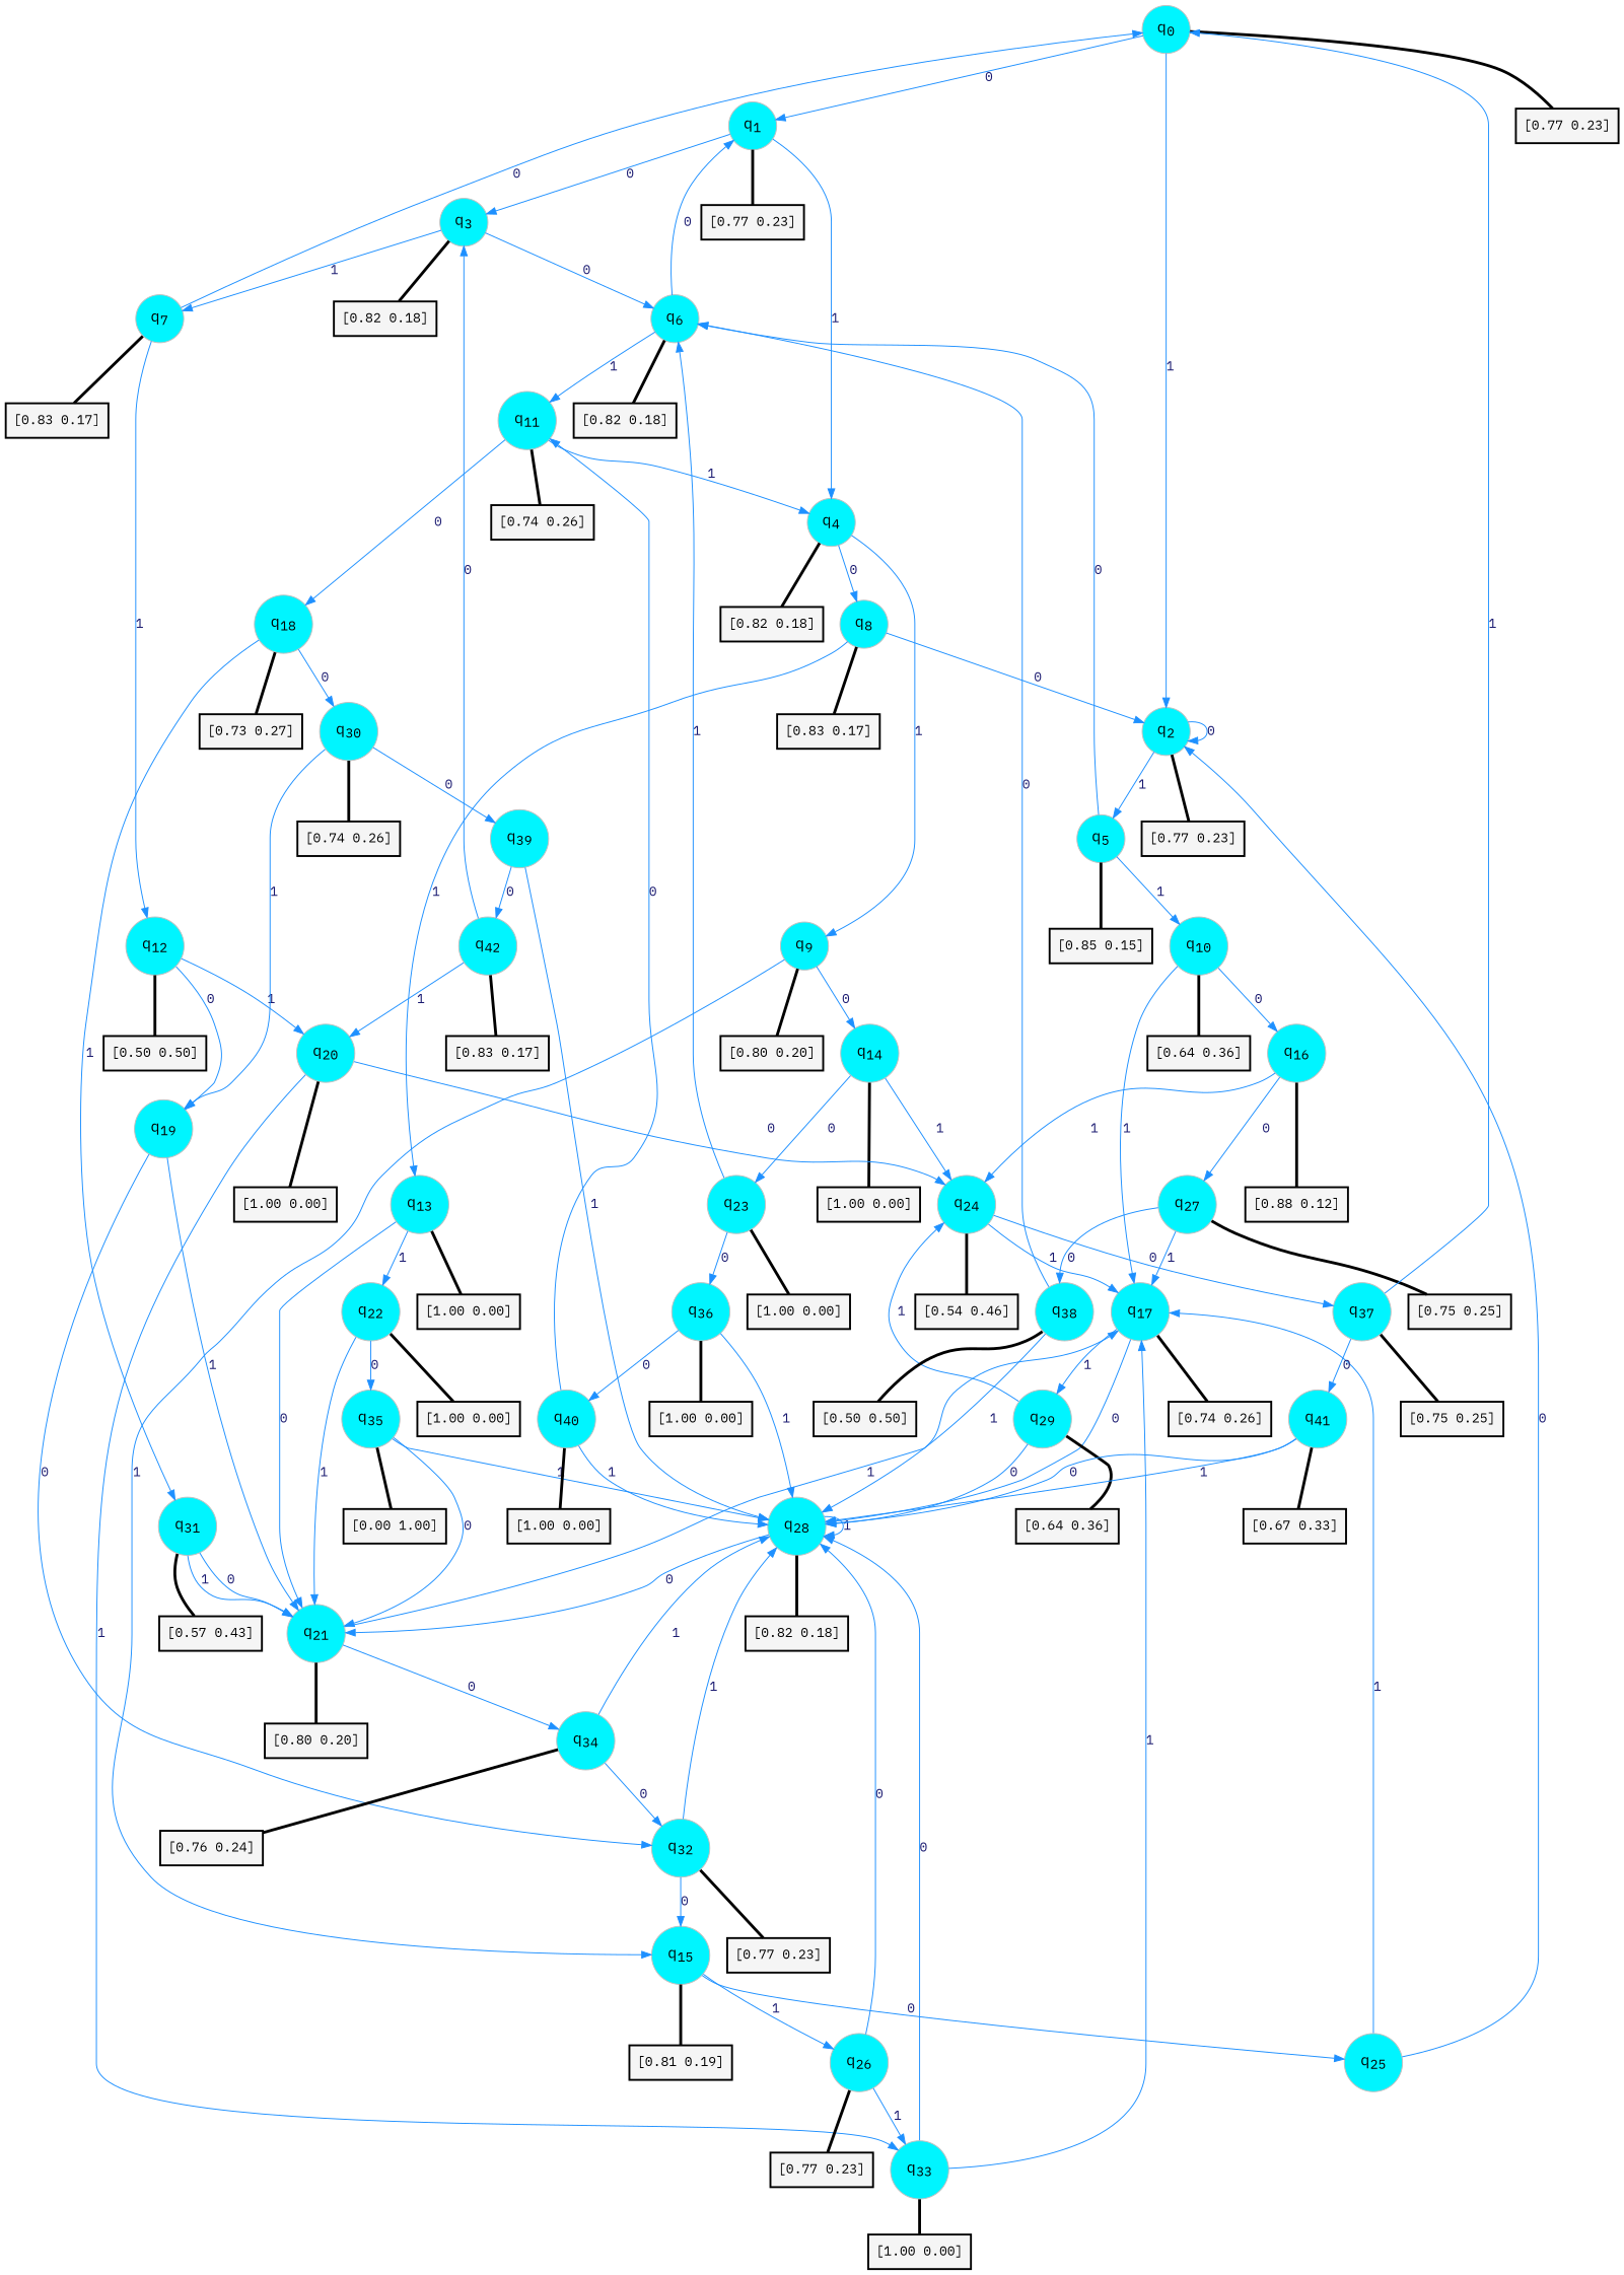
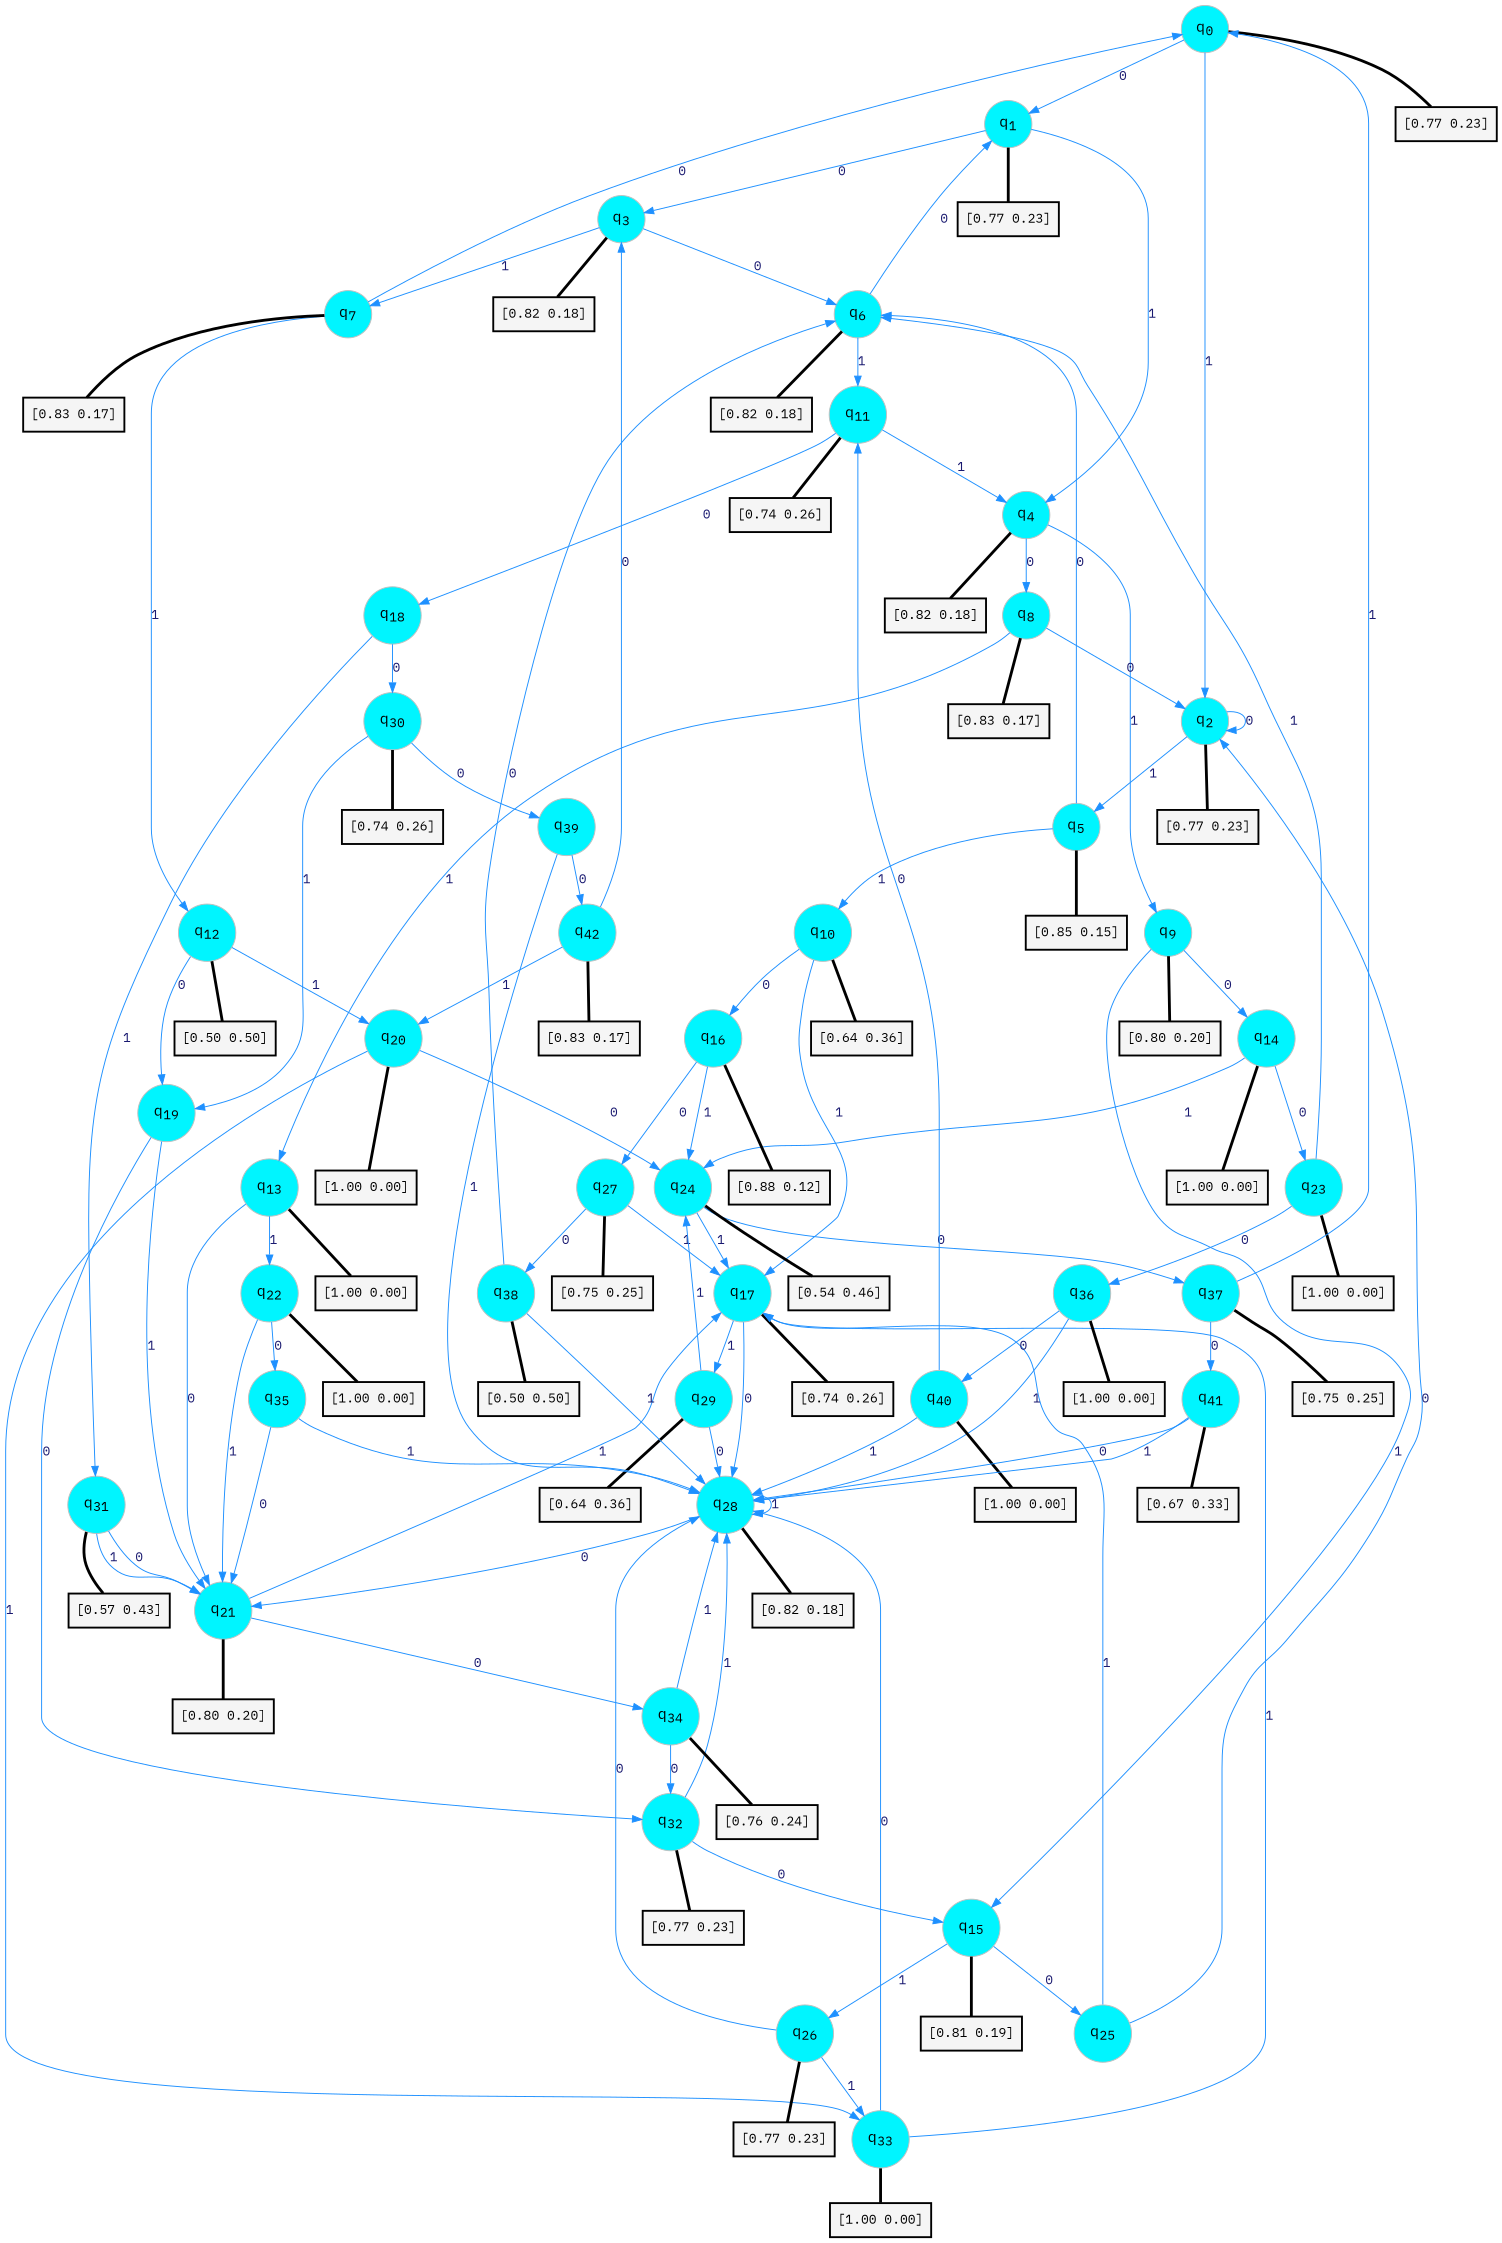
  digraph {
    fontname="IBM Plex Mono"
    rankdir=TD
    node [color=gray fillcolor=turquoise1 fontcolor=black fontname="IBM Plex Mono" fontsize=16 fontweight=bold shape=circle style=filled]
    edge [arrowsize=1 color=dodgerblue1 fontcolor=midnightblue fontname="IBM Plex Mono" fontweight=bold penwidth=1 style=solid weight=20]
    n1 [label=<q<SUB>0</SUB>>]
    n2 [label=<q<SUB>1</SUB>>]
    n3 [label=<q<SUB>2</SUB>>]
    n4 [color=black fillcolor=whitesmoke fontsize=14 label="[0.77 0.23]" penwidth=2 shape=box]
    n5 [label=<q<SUB>3</SUB>>]
    n6 [label=<q<SUB>4</SUB>>]
    n7 [color=black fillcolor=whitesmoke fontsize=14 label="[0.77 0.23]" penwidth=2 shape=box]
    n8 [label=<q<SUB>5</SUB>>]
    n9 [color=black fillcolor=whitesmoke fontsize=14 label="[0.77 0.23]" penwidth=2 shape=box]
    n10 [label=<q<SUB>6</SUB>>]
    n11 [label=<q<SUB>7</SUB>>]
    n12 [color=black fillcolor=whitesmoke fontsize=14 label="[0.82 0.18]" penwidth=2 shape=box]
    n13 [label=<q<SUB>8</SUB>>]
    n14 [label=<q<SUB>9</SUB>>]
    n15 [color=black fillcolor=whitesmoke fontsize=14 label="[0.82 0.18]" penwidth=2 shape=box]
    n16 [label=<q<SUB>10</SUB>>]
    n17 [color=black fillcolor=whitesmoke fontsize=14 label="[0.85 0.15]" penwidth=2 shape=box]
    n18 [label=<q<SUB>11</SUB>>]
    n19 [color=black fillcolor=whitesmoke fontsize=14 label="[0.82 0.18]" penwidth=2 shape=box]
    n20 [label=<q<SUB>12</SUB>>]
    n21 [color=black fillcolor=whitesmoke fontsize=14 label="[0.83 0.17]" penwidth=2 shape=box]
    n22 [label=<q<SUB>13</SUB>>]
    n23 [color=black fillcolor=whitesmoke fontsize=14 label="[0.83 0.17]" penwidth=2 shape=box]
    n24 [label=<q<SUB>14</SUB>>]
    n25 [label=<q<SUB>15</SUB>>]
    n26 [color=black fillcolor=whitesmoke fontsize=14 label="[0.80 0.20]" penwidth=2 shape=box]
    n27 [label=<q<SUB>16</SUB>>]
    n28 [label=<q<SUB>17</SUB>>]
    n29 [color=black fillcolor=whitesmoke fontsize=14 label="[0.64 0.36]" penwidth=2 shape=box]
    n30 [label=<q<SUB>18</SUB>>]
    n31 [color=black fillcolor=whitesmoke fontsize=14 label="[0.74 0.26]" penwidth=2 shape=box]
    n32 [label=<q<SUB>19</SUB>>]
    n33 [label=<q<SUB>20</SUB>>]
    n34 [color=black fillcolor=whitesmoke fontsize=14 label="[0.50 0.50]" penwidth=2 shape=box]
    n35 [label=<q<SUB>21</SUB>>]
    n36 [label=<q<SUB>22</SUB>>]
    n37 [color=black fillcolor=whitesmoke fontsize=14 label="[1.00 0.00]" penwidth=2 shape=box]
    n38 [label=<q<SUB>23</SUB>>]
    n39 [label=<q<SUB>24</SUB>>]
    n40 [color=black fillcolor=whitesmoke fontsize=14 label="[1.00 0.00]" penwidth=2 shape=box]
    n41 [label=<q<SUB>25</SUB>>]
    n42 [label=<q<SUB>26</SUB>>]
    n43 [color=black fillcolor=whitesmoke fontsize=14 label="[0.81 0.19]" penwidth=2 shape=box]
    n44 [label=<q<SUB>27</SUB>>]
    n45 [color=black fillcolor=whitesmoke fontsize=14 label="[0.88 0.12]" penwidth=2 shape=box]
    n46 [label=<q<SUB>28</SUB>>]
    n47 [label=<q<SUB>29</SUB>>]
    n48 [color=black fillcolor=whitesmoke fontsize=14 label="[0.74 0.26]" penwidth=2 shape=box]
    n49 [label=<q<SUB>30</SUB>>]
    n50 [label=<q<SUB>31</SUB>>]
-   n51 [color=black fillcolor=whitesmoke fontsize=14 label="[0.73 0.27]" penwidth=2 shape=box]
    n52 [label=<q<SUB>32</SUB>>]
    n53 [label=<q<SUB>33</SUB>>]
    n54 [color=black fillcolor=whitesmoke fontsize=14 label="[1.00 0.00]" penwidth=2 shape=box]
    n55 [label=<q<SUB>34</SUB>>]
    n56 [color=black fillcolor=whitesmoke fontsize=14 label="[0.80 0.20]" penwidth=2 shape=box]
    n57 [label=<q<SUB>35</SUB>>]
    n58 [color=black fillcolor=whitesmoke fontsize=14 label="[1.00 0.00]" penwidth=2 shape=box]
    n59 [label=<q<SUB>36</SUB>>]
    n60 [color=black fillcolor=whitesmoke fontsize=14 label="[1.00 0.00]" penwidth=2 shape=box]
    n61 [label=<q<SUB>37</SUB>>]
    n62 [color=black fillcolor=whitesmoke fontsize=14 label="[0.54 0.46]" penwidth=2 shape=box]
    n63 [color=black fillcolor=whitesmoke fontsize=14 label="[0.77 0.23]" penwidth=2 shape=box]
    n64 [label=<q<SUB>38</SUB>>]
    n65 [color=black fillcolor=whitesmoke fontsize=14 label="[0.75 0.25]" penwidth=2 shape=box]
    n66 [color=black fillcolor=whitesmoke fontsize=14 label="[0.82 0.18]" penwidth=2 shape=box]
    n67 [color=black fillcolor=whitesmoke fontsize=14 label="[0.64 0.36]" penwidth=2 shape=box]
    n68 [label=<q<SUB>39</SUB>>]
    n69 [color=black fillcolor=whitesmoke fontsize=14 label="[0.74 0.26]" penwidth=2 shape=box]
    n70 [color=black fillcolor=whitesmoke fontsize=14 label="[0.57 0.43]" penwidth=2 shape=box]
    n71 [color=black fillcolor=whitesmoke fontsize=14 label="[0.77 0.23]" penwidth=2 shape=box]
    n72 [color=black fillcolor=whitesmoke fontsize=14 label="[1.00 0.00]" penwidth=2 shape=box]
    n73 [color=black fillcolor=whitesmoke fontsize=14 label="[0.76 0.24]" penwidth=2 shape=box]
-   n74 [color=black fillcolor=whitesmoke fontsize=14 label="[0.00 1.00]" penwidth=2 shape=box]
    n75 [label=<q<SUB>40</SUB>>]
    n76 [color=black fillcolor=whitesmoke fontsize=14 label="[1.00 0.00]" penwidth=2 shape=box]
    n77 [label=<q<SUB>41</SUB>>]
    n78 [color=black fillcolor=whitesmoke fontsize=14 label="[0.75 0.25]" penwidth=2 shape=box]
    n79 [color=black fillcolor=whitesmoke fontsize=14 label="[0.50 0.50]" penwidth=2 shape=box]
    n80 [label=<q<SUB>42</SUB>>]
    n81 [color=black fillcolor=whitesmoke fontsize=14 label="[1.00 0.00]" penwidth=2 shape=box]
    n82 [color=black fillcolor=whitesmoke fontsize=14 label="[0.67 0.33]" penwidth=2 shape=box]
    n83 [color=black fillcolor=whitesmoke fontsize=14 label="[0.83 0.17]" penwidth=2 shape=box]
    n1 -> n2 [label=0]
    n1 -> n3 [label=1]
    n1 -> n4 [arrowhead=none color=black penwidth=3]
    n2 -> n5 [label=0]
    n2 -> n6 [label=1]
    n2 -> n7 [arrowhead=none color=black penwidth=3]
    n3 -> n3 [label=0]
    n3 -> n8 [label=1]
    n3 -> n9 [arrowhead=none color=black penwidth=3]
    n5 -> n10 [label=0]
    n5 -> n11 [label=1]
    n5 -> n12 [arrowhead=none color=black penwidth=3]
    n6 -> n13 [label=0]
    n6 -> n14 [label=1]
    n6 -> n15 [arrowhead=none color=black penwidth=3]
    n8 -> n10 [label=0]
    n8 -> n16 [label=1]
    n8 -> n17 [arrowhead=none color=black penwidth=3]
    n10 -> n2 [label=0]
    n10 -> n18 [label=1]
    n10 -> n19 [arrowhead=none color=black penwidth=3]
    n11 -> n1 [label=0]
    n11 -> n20 [label=1]
    n11 -> n21 [arrowhead=none color=black penwidth=3]
    n13 -> n3 [label=0]
    n13 -> n22 [label=1]
    n13 -> n23 [arrowhead=none color=black penwidth=3]
    n14 -> n24 [label=0]
    n14 -> n25 [label=1]
    n14 -> n26 [arrowhead=none color=black penwidth=3]
    n16 -> n27 [label=0]
    n16 -> n28 [label=1]
    n16 -> n29 [arrowhead=none color=black penwidth=3]
    n18 -> n6 [label=1]
    n18 -> n30 [label=0]
    n18 -> n31 [arrowhead=none color=black penwidth=3]
    n20 -> n32 [label=0]
    n20 -> n33 [label=1]
    n20 -> n34 [arrowhead=none color=black penwidth=3]
    n22 -> n35 [label=0]
    n22 -> n36 [label=1]
    n22 -> n37 [arrowhead=none color=black penwidth=3]
    n24 -> n38 [label=0]
    n24 -> n39 [label=1]
    n24 -> n40 [arrowhead=none color=black penwidth=3]
    n25 -> n41 [label=0]
    n25 -> n42 [label=1]
    n25 -> n43 [arrowhead=none color=black penwidth=3]
    n27 -> n39 [label=1]
    n27 -> n44 [label=0]
    n27 -> n45 [arrowhead=none color=black penwidth=3]
    n28 -> n46 [label=0]
    n28 -> n47 [label=1]
    n28 -> n48 [arrowhead=none color=black penwidth=3]
    n30 -> n49 [label=0]
    n30 -> n50 [label=1]
-   n30 -> n51 [arrowhead=none color=black penwidth=3]
    n32 -> n35 [label=1]
    n32 -> n52 [label=0]
    n33 -> n39 [label=0]
    n33 -> n53 [label=1]
    n33 -> n54 [arrowhead=none color=black penwidth=3]
    n35 -> n28 [label=1]
    n35 -> n55 [label=0]
    n35 -> n56 [arrowhead=none color=black penwidth=3]
    n36 -> n35 [label=1]
    n36 -> n57 [label=0]
    n36 -> n58 [arrowhead=none color=black penwidth=3]
    n38 -> n10 [label=1]
    n38 -> n59 [label=0]
    n38 -> n60 [arrowhead=none color=black penwidth=3]
    n39 -> n28 [label=1]
    n39 -> n61 [label=0]
    n39 -> n62 [arrowhead=none color=black penwidth=3]
    n41 -> n3 [label=0]
    n41 -> n28 [label=1]
    n42 -> n46 [label=0]
    n42 -> n53 [label=1]
    n42 -> n63 [arrowhead=none color=black penwidth=3]
    n44 -> n28 [label=1]
    n44 -> n64 [label=0]
    n44 -> n65 [arrowhead=none color=black penwidth=3]
    n46 -> n35 [label=0]
    n46 -> n46 [label=1]
    n46 -> n66 [arrowhead=none color=black penwidth=3]
    n47 -> n39 [label=1]
    n47 -> n46 [label=0]
    n47 -> n67 [arrowhead=none color=black penwidth=3]
    n49 -> n32 [label=1]
    n49 -> n68 [label=0]
    n49 -> n69 [arrowhead=none color=black penwidth=3]
    n50 -> n35 [label=0]
    n50 -> n35 [label=1]
    n50 -> n70 [arrowhead=none color=black penwidth=3]
    n52 -> n25 [label=0]
    n52 -> n46 [label=1]
    n52 -> n71 [arrowhead=none color=black penwidth=3]
    n53 -> n28 [label=1]
    n53 -> n46 [label=0]
    n53 -> n72 [arrowhead=none color=black penwidth=3]
    n55 -> n46 [label=1]
    n55 -> n52 [label=0]
    n55 -> n73 [arrowhead=none color=black penwidth=3]
    n57 -> n35 [label=0]
    n57 -> n46 [label=1]
-   n57 -> n74 [arrowhead=none color=black penwidth=3]
    n59 -> n46 [label=1]
    n59 -> n75 [label=0]
    n59 -> n76 [arrowhead=none color=black penwidth=3]
    n61 -> n1 [label=1]
    n61 -> n77 [label=0]
    n61 -> n78 [arrowhead=none color=black penwidth=3]
    n64 -> n10 [label=0]
    n64 -> n46 [label=1]
    n64 -> n79 [arrowhead=none color=black penwidth=3]
    n68 -> n46 [label=1]
    n68 -> n80 [label=0]
    n75 -> n18 [label=0]
    n75 -> n46 [label=1]
    n75 -> n81 [arrowhead=none color=black penwidth=3]
    n77 -> n46 [label=0]
    n77 -> n46 [label=1]
    n77 -> n82 [arrowhead=none color=black penwidth=3]
    n80 -> n5 [label=0]
    n80 -> n33 [label=1]
    n80 -> n83 [arrowhead=none color=black penwidth=3]
  }
